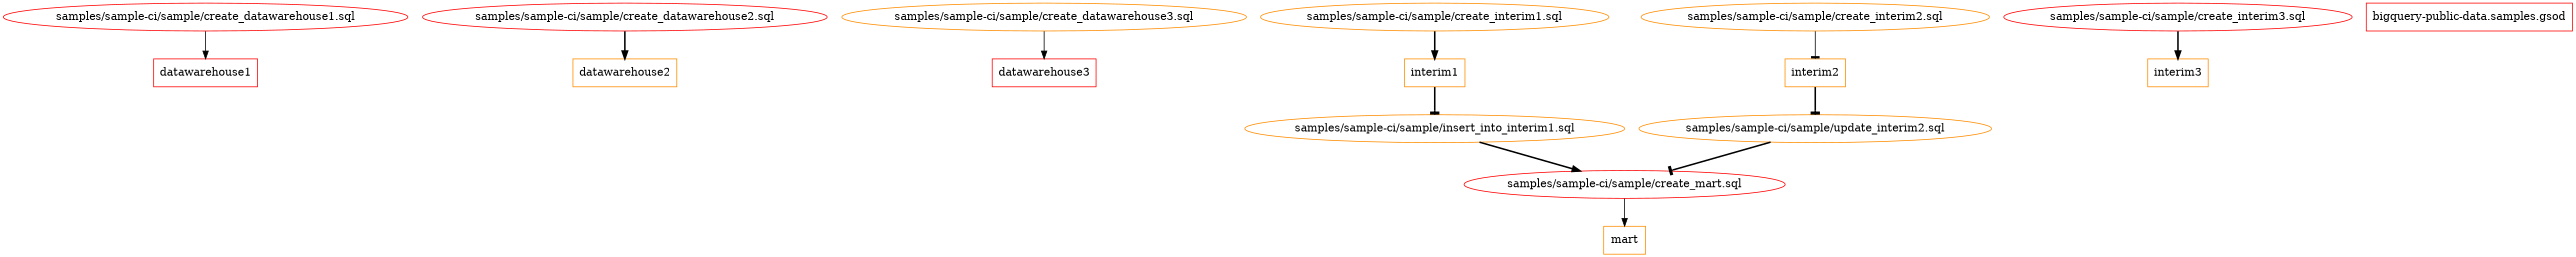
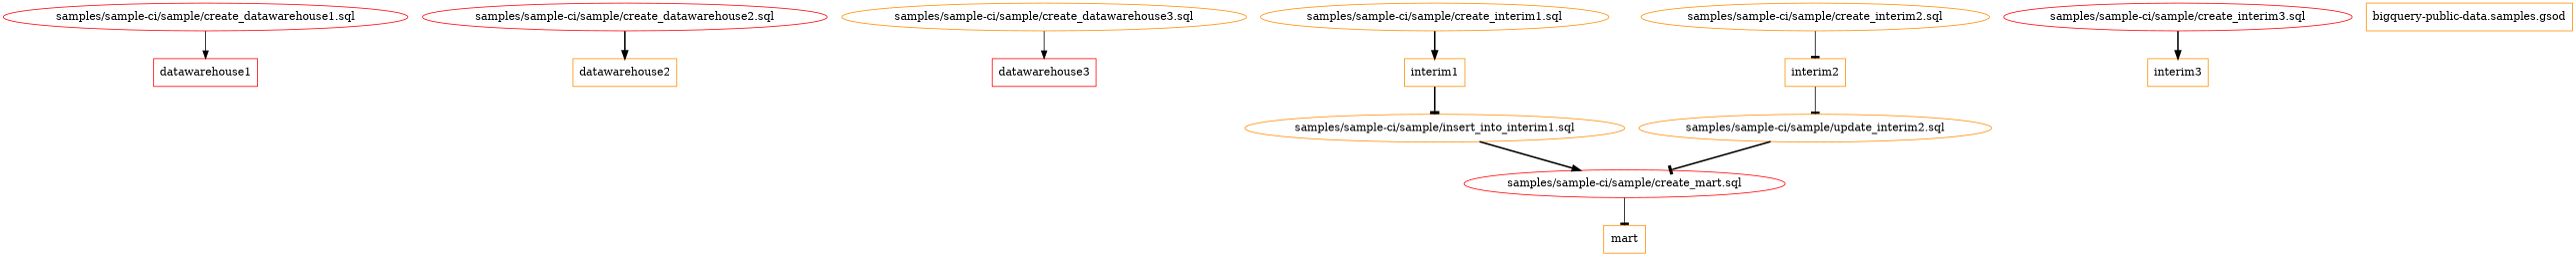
  digraph {
    node [color=darkorange type=query]
    edge [arrowhead=normal style=bold]
    n1 [color=red label="samples/sample-ci/sample/create_datawarehouse1.sql"]
    n2 [color=red label=datawarehouse1 shape=box type=table]
    n3 [color=red label="samples/sample-ci/sample/create_datawarehouse2.sql"]
    n4 [label=datawarehouse2 shape=box type=table]
    n5 [label="samples/sample-ci/sample/create_datawarehouse3.sql"]
    n6 [color=red label=datawarehouse3 shape=box type=table]
    n7 [label="samples/sample-ci/sample/create_interim1.sql"]
    n8 [label=interim1 shape=box type=table]
    n9 [label="samples/sample-ci/sample/insert_into_interim1.sql"]
    n10 [label="samples/sample-ci/sample/create_interim2.sql"]
    n11 [label=interim2 shape=box type=table]
    n12 [label="samples/sample-ci/sample/update_interim2.sql"]
    n13 [color=red label="samples/sample-ci/sample/create_interim3.sql"]
    n14 [label=interim3 shape=box type=table]
    n15 [color=red label="samples/sample-ci/sample/create_mart.sql"]
    n16 [label=mart shape=box type=table]
-   n17 [color=red label="bigquery-public-data.samples.gsod" shape=box type=table]
+   n17 [label="bigquery-public-data.samples.gsod" shape=box type=table]
    n1 -> n2 [style=solid]
    n3 -> n4
    n5 -> n6 [style=solid]
    n7 -> n8
    n8 -> n9 [arrowhead=tee]
    n9 -> n15
    n10 -> n11 [arrowhead=tee style=solid]
-   n11 -> n12 [arrowhead=tee]
+   n11 -> n12 [arrowhead=tee style=solid]
    n12 -> n15 [arrowhead=tee]
    n13 -> n14
-   n15 -> n16 [style=solid]
+   n15 -> n16 [arrowhead=tee style=solid]
  }
